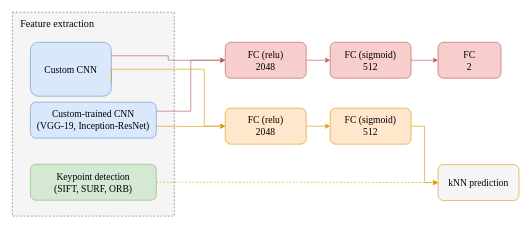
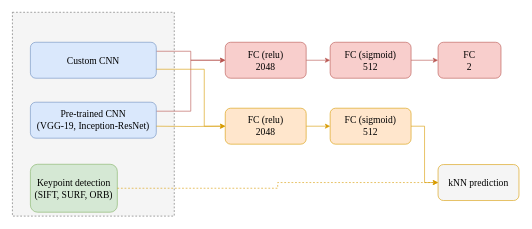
  <mxCell id="0" />
  <mxCell id="1" parent="0" />
  <mxCell id="2" value="" style="rounded=0;whiteSpace=wrap;html=1;fillColor=#f5f5f5;strokeColor=#666666;fontColor=#333333;dashed=1;" vertex="1" parent="1"><mxGeometry x="20" y="20" width="270" height="340" as="geometry" /></mxCell>
  <mxCell id="3" style="edgeStyle=orthogonalEdgeStyle;rounded=0;orthogonalLoop=1;jettySize=auto;html=1;exitX=1;exitY=0.25;exitDx=0;exitDy=0;entryX=0;entryY=0.5;entryDx=0;entryDy=0;fontFamily=Times New Roman;fontSize=17;fillColor=#f8cecc;strokeColor=#b85450;" edge="1" parent="1" source="4" target="12"><mxGeometry relative="1" as="geometry" /></mxCell>
- <mxCell id="4" value="&lt;font style=&quot;font-size: 16px&quot; face=&quot;Times New Roman&quot;&gt;Custom CNN&lt;/font&gt;" style="rounded=1;whiteSpace=wrap;html=1;fillColor=#dae8fc;strokeColor=#6c8ebf;" vertex="1" parent="1"><mxGeometry x="50" y="70" width="135" height="90" as="geometry" /></mxCell>
+ <mxCell id="4" value="&lt;font style=&quot;font-size: 16px&quot; face=&quot;Times New Roman&quot;&gt;Custom CNN&lt;/font&gt;" style="rounded=1;whiteSpace=wrap;html=1;fillColor=#dae8fc;strokeColor=#6c8ebf;" vertex="1" parent="1"><mxGeometry x="50" y="70" width="210" height="60" as="geometry" /></mxCell>
  <mxCell id="5" style="edgeStyle=orthogonalEdgeStyle;rounded=0;orthogonalLoop=1;jettySize=auto;html=1;exitX=1;exitY=0.25;exitDx=0;exitDy=0;entryX=0;entryY=0.5;entryDx=0;entryDy=0;fontFamily=Times New Roman;fontSize=17;fillColor=#f8cecc;strokeColor=#b85450;" edge="1" parent="1" source="6" target="12"><mxGeometry relative="1" as="geometry" /></mxCell>
- <mxCell id="6" value="&lt;font style=&quot;font-size: 16px&quot; face=&quot;Times New Roman&quot;&gt;Custom-trained CNN&lt;br&gt;(VGG-19, Inception-ResNet)&lt;br&gt;&lt;/font&gt;" style="rounded=1;whiteSpace=wrap;html=1;fillColor=#dae8fc;strokeColor=#6c8ebf;" vertex="1" parent="1"><mxGeometry x="50" y="170" width="210" height="60" as="geometry" /></mxCell>
- <mxCell id="7" value="&lt;font style=&quot;font-size: 16px&quot; face=&quot;Times New Roman&quot;&gt;Keypoint detection&lt;br&gt;(SIFT, SURF, ORB)&lt;br&gt;&lt;/font&gt;" style="rounded=1;whiteSpace=wrap;html=1;fillColor=#d5e8d4;strokeColor=#82b366;" vertex="1" parent="1"><mxGeometry x="50" y="273.5" width="210" height="60" as="geometry" /></mxCell>
- <mxCell id="8" value="Feature extraction" style="text;html=1;strokeColor=none;fillColor=none;align=center;verticalAlign=middle;whiteSpace=wrap;rounded=0;dashed=1;fontSize=17;fontFamily=Times New Roman;" vertex="1" parent="1"><mxGeometry x="20" y="30" width="150" height="20" as="geometry" /></mxCell>
+ <mxCell id="6" value="&lt;font style=&quot;font-size: 16px&quot; face=&quot;Times New Roman&quot;&gt;Pre-trained CNN&lt;br&gt;(VGG-19, Inception-ResNet)&lt;br&gt;&lt;/font&gt;" style="rounded=1;whiteSpace=wrap;html=1;fillColor=#dae8fc;strokeColor=#6c8ebf;" vertex="1" parent="1"><mxGeometry x="50" y="170" width="210" height="60" as="geometry" /></mxCell>
+ <mxCell id="7" value="&lt;font style=&quot;font-size: 16px&quot; face=&quot;Times New Roman&quot;&gt;Keypoint detection&lt;br&gt;(SIFT, SURF, ORB)&lt;br&gt;&lt;/font&gt;" style="rounded=1;whiteSpace=wrap;html=1;fillColor=#d5e8d4;strokeColor=#82b366;" vertex="1" parent="1"><mxGeometry x="50" y="273.5" width="145" height="80" as="geometry" /></mxCell>
  <mxCell id="9" value="&lt;font style=&quot;font-size: 16px&quot; face=&quot;Times New Roman&quot;&gt;kNN prediction&lt;br&gt;&lt;/font&gt;" style="rounded=1;whiteSpace=wrap;html=1;fillColor=#f5f5f5;strokeColor=#d79b00;" vertex="1" parent="1"><mxGeometry x="730" y="274" width="135" height="60" as="geometry" /></mxCell>
  <mxCell id="10" value="" style="endArrow=classic;html=1;fontFamily=Times New Roman;fontSize=17;exitX=1;exitY=0.5;exitDx=0;exitDy=0;entryX=0;entryY=0.5;entryDx=0;entryDy=0;fillColor=#ffe6cc;strokeColor=#d79b00;edgeStyle=orthogonalEdgeStyle;rounded=0;dashed=1;" edge="1" parent="1" source="7" target="9"><mxGeometry width="50" height="50" relative="1" as="geometry"><mxPoint x="360" y="330" as="sourcePoint" /><mxPoint x="410" y="280" as="targetPoint" /></mxGeometry></mxCell>
  <mxCell id="11" style="edgeStyle=orthogonalEdgeStyle;rounded=0;orthogonalLoop=1;jettySize=auto;html=1;exitX=1;exitY=0.5;exitDx=0;exitDy=0;fontFamily=Times New Roman;fontSize=17;fillColor=#f8cecc;strokeColor=#b85450;" edge="1" parent="1" source="12" target="14"><mxGeometry relative="1" as="geometry" /></mxCell>
  <mxCell id="12" value="&lt;font style=&quot;font-size: 16px&quot; face=&quot;Times New Roman&quot;&gt;FC (relu)&lt;br&gt;2048&lt;br&gt;&lt;/font&gt;" style="rounded=1;whiteSpace=wrap;html=1;fillColor=#f8cecc;strokeColor=#b85450;" vertex="1" parent="1"><mxGeometry x="375" y="70" width="135" height="60" as="geometry" /></mxCell>
  <mxCell id="13" style="edgeStyle=orthogonalEdgeStyle;rounded=0;orthogonalLoop=1;jettySize=auto;html=1;exitX=1;exitY=0.5;exitDx=0;exitDy=0;entryX=0;entryY=0.5;entryDx=0;entryDy=0;fontFamily=Times New Roman;fontSize=17;fillColor=#f8cecc;strokeColor=#b85450;" edge="1" parent="1" source="14" target="15"><mxGeometry relative="1" as="geometry" /></mxCell>
  <mxCell id="14" value="&lt;font style=&quot;font-size: 16px&quot; face=&quot;Times New Roman&quot;&gt;FC (sigmoid)&lt;br&gt;512&lt;br&gt;&lt;/font&gt;" style="rounded=1;whiteSpace=wrap;html=1;fillColor=#f8cecc;strokeColor=#b85450;" vertex="1" parent="1"><mxGeometry x="550" y="70" width="135" height="60" as="geometry" /></mxCell>
  <mxCell id="15" value="&lt;font style=&quot;font-size: 16px&quot; face=&quot;Times New Roman&quot;&gt;FC&lt;br&gt;2&lt;br&gt;&lt;/font&gt;" style="rounded=1;whiteSpace=wrap;html=1;fillColor=#f8cecc;strokeColor=#b85450;" vertex="1" parent="1"><mxGeometry x="730" y="70" width="105" height="60" as="geometry" /></mxCell>
  <mxCell id="16" style="edgeStyle=orthogonalEdgeStyle;rounded=0;orthogonalLoop=1;jettySize=auto;html=1;exitX=1;exitY=0.5;exitDx=0;exitDy=0;entryX=0;entryY=0.5;entryDx=0;entryDy=0;fontFamily=Times New Roman;fontSize=17;fillColor=#ffe6cc;strokeColor=#d79b00;" edge="1" parent="1" source="17" target="19"><mxGeometry relative="1" as="geometry" /></mxCell>
  <mxCell id="17" value="&lt;font style=&quot;font-size: 16px&quot; face=&quot;Times New Roman&quot;&gt;FC (relu)&lt;br&gt;2048&lt;br&gt;&lt;/font&gt;" style="rounded=1;whiteSpace=wrap;html=1;fillColor=#ffe6cc;strokeColor=#d79b00;" vertex="1" parent="1"><mxGeometry x="375" y="180" width="135" height="60" as="geometry" /></mxCell>
  <mxCell id="18" style="edgeStyle=orthogonalEdgeStyle;rounded=0;orthogonalLoop=1;jettySize=auto;html=1;exitX=1;exitY=0.5;exitDx=0;exitDy=0;entryX=0;entryY=0.5;entryDx=0;entryDy=0;fontFamily=Times New Roman;fontSize=17;fillColor=#ffe6cc;strokeColor=#d79b00;" edge="1" parent="1" source="19" target="9"><mxGeometry relative="1" as="geometry" /></mxCell>
  <mxCell id="19" value="&lt;font style=&quot;font-size: 16px&quot; face=&quot;Times New Roman&quot;&gt;FC (sigmoid)&lt;br&gt;512&lt;br&gt;&lt;/font&gt;" style="rounded=1;whiteSpace=wrap;html=1;fillColor=#ffe6cc;strokeColor=#d79b00;" vertex="1" parent="1"><mxGeometry x="550" y="180" width="135" height="60" as="geometry" /></mxCell>
  <mxCell id="20" value="" style="endArrow=classic;html=1;fontFamily=Times New Roman;fontSize=17;entryX=0;entryY=0.5;entryDx=0;entryDy=0;fillColor=#ffe6cc;strokeColor=#d79b00;edgeStyle=orthogonalEdgeStyle;rounded=0;" edge="1" parent="1" target="17"><mxGeometry width="50" height="50" relative="1" as="geometry"><mxPoint x="260" y="210" as="sourcePoint" /><mxPoint x="540" y="314" as="targetPoint" /></mxGeometry></mxCell>
  <mxCell id="21" value="" style="endArrow=classic;html=1;fontFamily=Times New Roman;fontSize=17;entryX=0;entryY=0.5;entryDx=0;entryDy=0;fillColor=#ffe6cc;strokeColor=#d79b00;edgeStyle=orthogonalEdgeStyle;rounded=0;exitX=1;exitY=0.75;exitDx=0;exitDy=0;" edge="1" parent="1" source="4" target="17"><mxGeometry width="50" height="50" relative="1" as="geometry"><mxPoint x="270" y="210" as="sourcePoint" /><mxPoint x="385" y="210" as="targetPoint" /><Array as="points"><mxPoint x="340" y="115" /><mxPoint x="340" y="210" /></Array></mxGeometry></mxCell>
